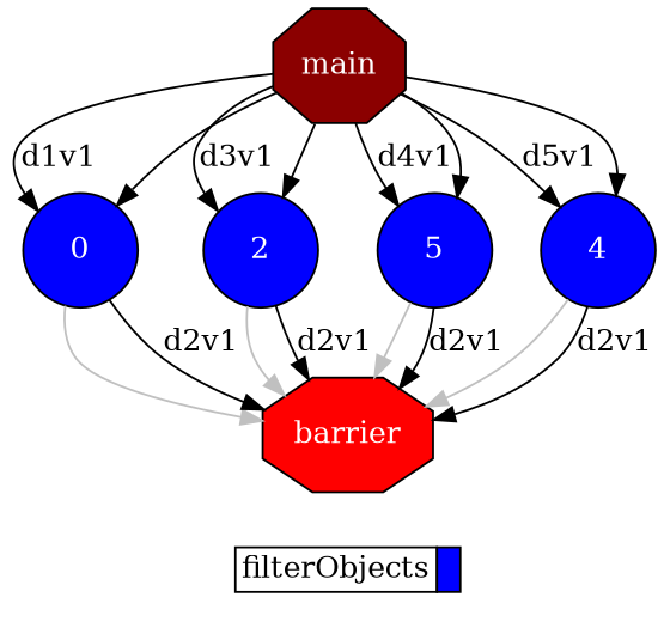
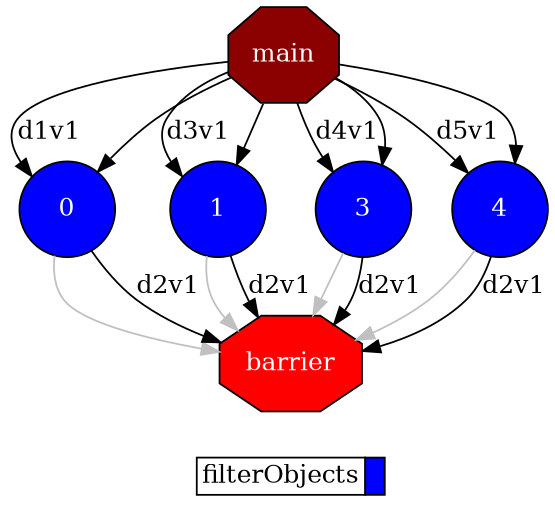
  digraph {
    compound=true
    labeljust=l
    rankdir=TB
    node [fillcolor="#0000ff" fontcolor="#ffffff" shape=circle style=filled]
    n1 [fillcolor="#8B0000" fontcolor="#FFFFFF" height=0.75 label=main shape=octagon]
    n2 [height=0.75 label=0]
-   2 [height=0.75]
-   3 [height=0.75 label=5]
+   2 [height=0.75 label=1]
+   3 [height=0.75]
    4 [height=0.75]
    n6 [fillcolor="#ff0000" fontcolor="#FFFFFF" height=0.75 label=barrier shape=octagon]
    n7 [height=0.75 label=<       <table border="0" cellpadding="2" cellspacing="0" cellborder="1"> <tr> <td align="right">filterObjects</td> <td bgcolor="#0000ff">&nbsp;</td> </tr>       </table>     > shape=plaintext fillcolor="" fontcolor="" style=""]
    subgraph sub_1 {
      ranksep=0.20
      n1
      n2
      2
      3
      4
      n6
    }
    subgraph sub_2 {
      label=Legend
      rank=sink
      ranksep=0.20
      n7
    }
    n1 -> n2 [label=d1v1]
    n1 -> n2
    n1 -> 2 [label=d3v1]
    n1 -> 2
    n1 -> 3 [label=d4v1]
    n1 -> 3
    n1 -> 4 [label=d5v1]
    n1 -> 4
    n2 -> n6 [color=grey]
    n2 -> n6 [label=d2v1]
    2 -> n6 [color=grey]
    2 -> n6 [label=d2v1]
    3 -> n6 [color=grey]
    3 -> n6 [label=d2v1]
    4 -> n6 [color=grey]
    4 -> n6 [label=d2v1]
  }
